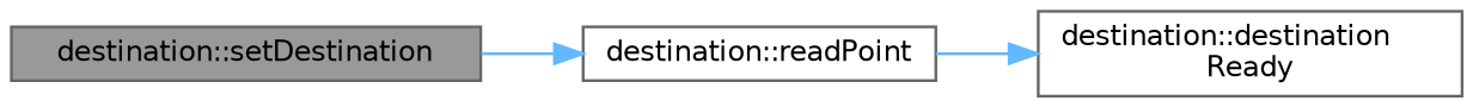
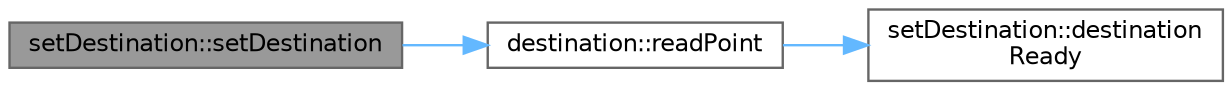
  digraph {
    rankdir=LR
    node [color=grey40 fillcolor=white fontname=Helvetica fontsize=10 shape=box style=filled]
    edge [color=steelblue1 fontname=Helvetica fontsize=10 labelfontname=Helvetica labelfontsize=10 style=solid]
-   n1 [color=gray40 fillcolor=grey60 fontcolor=black height=0.2 label="destination::setDestination" width=0.4]
+   n1 [color=gray40 fillcolor=grey60 fontcolor=black height=0.2 label="setDestination::setDestination" width=0.4]
    n2 [height=0.2 label="destination::readPoint" width=0.4]
-   n3 [height=0.2 label="destination::destination\lReady" width=0.4]
+   n3 [height=0.2 label="setDestination::destination\lReady" width=0.4]
    n1 -> n2
    n2 -> n3
  }
